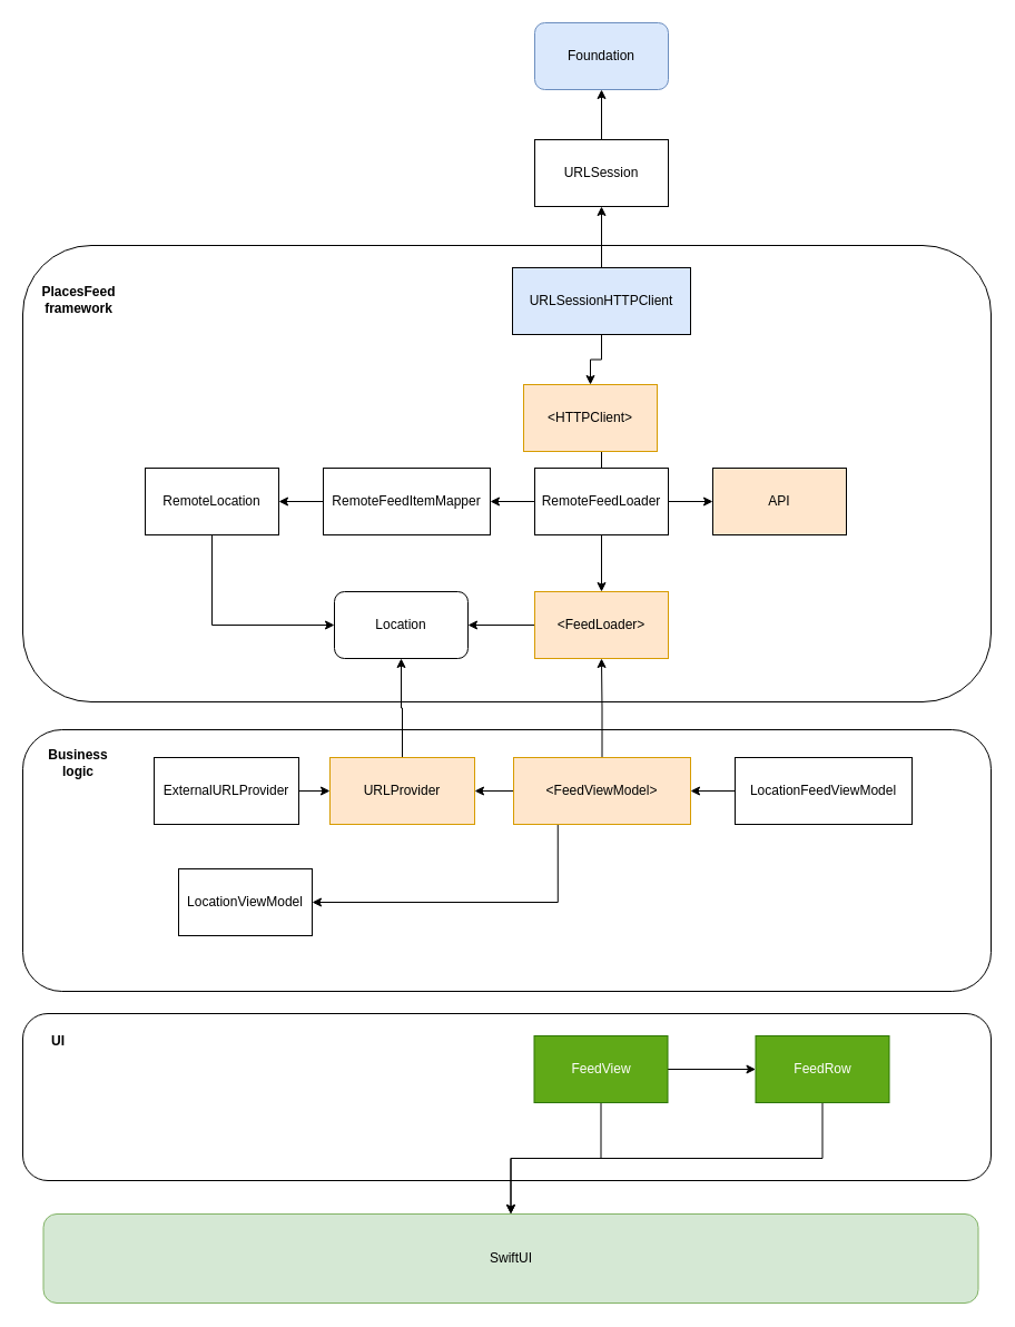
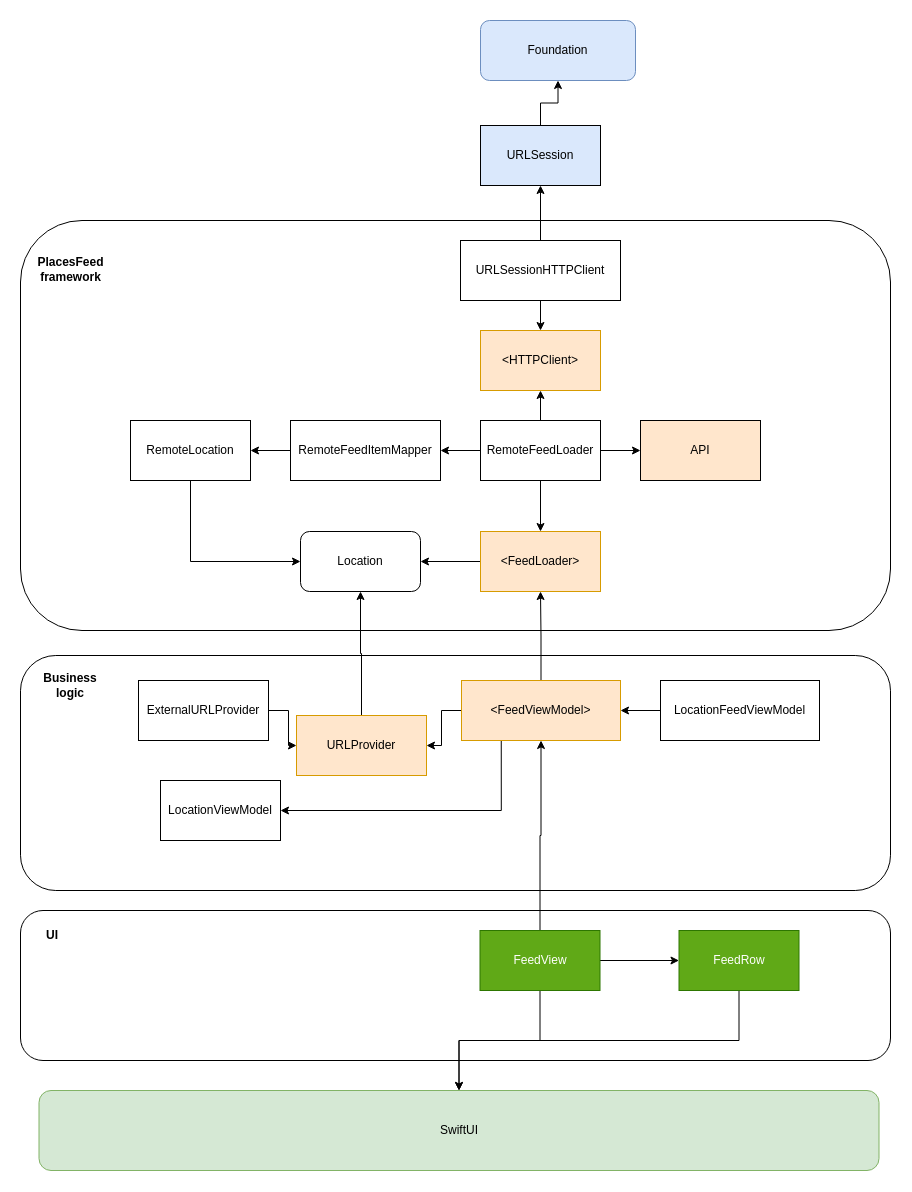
  <mxCell id="0" />
  <mxCell id="1" parent="0" />
  <mxCell id="2" value="" style="rounded=1;whiteSpace=wrap;html=1;" vertex="1" parent="1"><mxGeometry x="20" y="655" width="870" height="235" as="geometry" /></mxCell>
  <mxCell id="3" value="" style="rounded=1;whiteSpace=wrap;html=1;" vertex="1" parent="1"><mxGeometry x="20" y="910" width="870" height="150" as="geometry" /></mxCell>
  <mxCell id="4" value="" style="group;fontStyle=1" vertex="1" connectable="0" parent="1"><mxGeometry x="20" y="220" width="870" height="410" as="geometry" /></mxCell>
  <mxCell id="5" value="" style="rounded=1;whiteSpace=wrap;html=1;" vertex="1" parent="4"><mxGeometry width="870.0" height="410" as="geometry" /></mxCell>
  <mxCell id="6" value="PlacesFeed framework" style="text;html=1;strokeColor=none;fillColor=none;align=center;verticalAlign=middle;whiteSpace=wrap;rounded=0;fontStyle=1" vertex="1" parent="4"><mxGeometry x="20.471" y="27.797" width="61.412" height="41.695" as="geometry" /></mxCell>
  <mxCell id="7" value="" style="edgeStyle=orthogonalEdgeStyle;rounded=0;orthogonalLoop=1;jettySize=auto;html=1;" edge="1" parent="1" source="8" target="9"><mxGeometry relative="1" as="geometry" /></mxCell>
  <mxCell id="8" value="&amp;lt;FeedLoader&amp;gt;" style="rounded=0;whiteSpace=wrap;html=1;fillColor=#ffe6cc;strokeColor=#d79b00;" vertex="1" parent="1"><mxGeometry x="480" y="531" width="120" height="60" as="geometry" /></mxCell>
  <mxCell id="9" value="Location" style="whiteSpace=wrap;html=1;rounded=1;" vertex="1" parent="1"><mxGeometry x="300" y="531" width="120" height="60" as="geometry" /></mxCell>
  <mxCell id="10" value="" style="edgeStyle=orthogonalEdgeStyle;rounded=0;orthogonalLoop=1;jettySize=auto;html=1;" edge="1" parent="1" source="14" target="8"><mxGeometry relative="1" as="geometry" /></mxCell>
  <mxCell id="11" value="" style="edgeStyle=orthogonalEdgeStyle;rounded=0;orthogonalLoop=1;jettySize=auto;html=1;" edge="1" parent="1" source="14" target="15"><mxGeometry relative="1" as="geometry" /></mxCell>
  <mxCell id="12" value="" style="edgeStyle=orthogonalEdgeStyle;rounded=0;orthogonalLoop=1;jettySize=auto;html=1;" edge="1" parent="1" source="14" target="24"><mxGeometry relative="1" as="geometry" /></mxCell>
  <mxCell id="13" value="" style="edgeStyle=orthogonalEdgeStyle;rounded=0;orthogonalLoop=1;jettySize=auto;html=1;" edge="1" parent="1" source="14" target="25"><mxGeometry relative="1" as="geometry" /></mxCell>
  <mxCell id="14" value="RemoteFeedLoader" style="rounded=0;whiteSpace=wrap;html=1;" vertex="1" parent="1"><mxGeometry x="480" y="420" width="120" height="60" as="geometry" /></mxCell>
- <mxCell id="15" value="&amp;lt;HTTPClient&amp;gt;" style="rounded=0;whiteSpace=wrap;html=1;fillColor=#ffe6cc;strokeColor=#d79b00;" vertex="1" parent="1"><mxGeometry x="470" y="345" width="120" height="60" as="geometry" /></mxCell>
+ <mxCell id="15" value="&amp;lt;HTTPClient&amp;gt;" style="rounded=0;whiteSpace=wrap;html=1;fillColor=#ffe6cc;strokeColor=#d79b00;" vertex="1" parent="1"><mxGeometry x="480" y="330" width="120" height="60" as="geometry" /></mxCell>
  <mxCell id="16" value="" style="edgeStyle=orthogonalEdgeStyle;rounded=0;orthogonalLoop=1;jettySize=auto;html=1;" edge="1" parent="1" source="18" target="15"><mxGeometry relative="1" as="geometry" /></mxCell>
  <mxCell id="17" value="" style="edgeStyle=orthogonalEdgeStyle;rounded=0;orthogonalLoop=1;jettySize=auto;html=1;" edge="1" parent="1" source="18" target="20"><mxGeometry relative="1" as="geometry" /></mxCell>
- <mxCell id="18" value="URLSessionHTTPClient" style="rounded=0;whiteSpace=wrap;html=1;fillColor=#dae8fc;" vertex="1" parent="1"><mxGeometry x="460" y="240" width="160" height="60" as="geometry" /></mxCell>
+ <mxCell id="18" value="URLSessionHTTPClient" style="rounded=0;whiteSpace=wrap;html=1;" vertex="1" parent="1"><mxGeometry x="460" y="240" width="160" height="60" as="geometry" /></mxCell>
  <mxCell id="19" value="" style="edgeStyle=orthogonalEdgeStyle;rounded=0;orthogonalLoop=1;jettySize=auto;html=1;" edge="1" parent="1" source="20" target="31"><mxGeometry relative="1" as="geometry" /></mxCell>
- <mxCell id="20" value="URLSession" style="rounded=0;whiteSpace=wrap;html=1;" vertex="1" parent="1"><mxGeometry x="480" y="125" width="120" height="60" as="geometry" /></mxCell>
+ <mxCell id="20" value="URLSession" style="rounded=0;whiteSpace=wrap;html=1;fillColor=#dae8fc;" vertex="1" parent="1"><mxGeometry x="480" y="125" width="120" height="60" as="geometry" /></mxCell>
  <mxCell id="21" style="edgeStyle=orthogonalEdgeStyle;rounded=0;orthogonalLoop=1;jettySize=auto;html=1;entryX=0;entryY=0.5;entryDx=0;entryDy=0;exitX=0.5;exitY=1;exitDx=0;exitDy=0;" edge="1" parent="1" source="22" target="9"><mxGeometry relative="1" as="geometry" /></mxCell>
  <mxCell id="22" value="RemoteLocation" style="rounded=0;whiteSpace=wrap;html=1;" vertex="1" parent="1"><mxGeometry x="130" y="420" width="120" height="60" as="geometry" /></mxCell>
  <mxCell id="23" value="" style="edgeStyle=orthogonalEdgeStyle;rounded=0;orthogonalLoop=1;jettySize=auto;html=1;" edge="1" parent="1" source="24" target="22"><mxGeometry relative="1" as="geometry" /></mxCell>
  <mxCell id="24" value="RemoteFeedItemMapper" style="rounded=0;whiteSpace=wrap;html=1;" vertex="1" parent="1"><mxGeometry x="290" y="420" width="150" height="60" as="geometry" /></mxCell>
  <mxCell id="25" value="API" style="rounded=0;whiteSpace=wrap;html=1;fillColor=#ffe6cc;" vertex="1" parent="1"><mxGeometry x="640" y="420" width="120" height="60" as="geometry" /></mxCell>
  <mxCell id="26" value="" style="edgeStyle=orthogonalEdgeStyle;rounded=0;orthogonalLoop=1;jettySize=auto;html=1;" edge="1" parent="1" source="29" target="38"><mxGeometry relative="1" as="geometry" /></mxCell>
  <mxCell id="27" value="" style="edgeStyle=orthogonalEdgeStyle;rounded=0;orthogonalLoop=1;jettySize=auto;html=1;" edge="1" parent="1" source="29" target="30"><mxGeometry relative="1" as="geometry" /></mxCell>
+ <mxCell id="28" style="edgeStyle=orthogonalEdgeStyle;rounded=0;orthogonalLoop=1;jettySize=auto;html=1;entryX=0.5;entryY=1;entryDx=0;entryDy=0;" edge="1" parent="1" source="29" target="35"><mxGeometry relative="1" as="geometry" /></mxCell>
  <mxCell id="29" value="FeedView" style="rounded=0;whiteSpace=wrap;html=1;fillColor=#60a917;fontColor=#ffffff;strokeColor=#2D7600;" vertex="1" parent="1"><mxGeometry x="479.5" y="930" width="120" height="60" as="geometry" /></mxCell>
  <mxCell id="30" value="SwiftUI" style="rounded=1;whiteSpace=wrap;html=1;fillColor=#d5e8d4;strokeColor=#82b366;" vertex="1" parent="1"><mxGeometry x="38.5" y="1090" width="840" height="80" as="geometry" /></mxCell>
- <mxCell id="31" value="Foundation" style="rounded=1;whiteSpace=wrap;html=1;fillColor=#dae8fc;strokeColor=#6c8ebf;" vertex="1" parent="1"><mxGeometry x="480" y="20" width="120" height="60" as="geometry" /></mxCell>
+ <mxCell id="31" value="Foundation" style="rounded=1;whiteSpace=wrap;html=1;fillColor=#dae8fc;strokeColor=#6c8ebf;" vertex="1" parent="1"><mxGeometry x="480" y="20" width="155" height="60" as="geometry" /></mxCell>
  <mxCell id="32" value="" style="edgeStyle=orthogonalEdgeStyle;rounded=0;orthogonalLoop=1;jettySize=auto;html=1;" edge="1" parent="1" source="35" target="42"><mxGeometry relative="1" as="geometry" /></mxCell>
  <mxCell id="33" value="" style="edgeStyle=orthogonalEdgeStyle;rounded=0;orthogonalLoop=1;jettySize=auto;html=1;" edge="1" parent="1" source="35" target="8"><mxGeometry relative="1" as="geometry" /></mxCell>
  <mxCell id="34" style="edgeStyle=orthogonalEdgeStyle;rounded=0;orthogonalLoop=1;jettySize=auto;html=1;exitX=0.25;exitY=1;exitDx=0;exitDy=0;entryX=1;entryY=0.5;entryDx=0;entryDy=0;" edge="1" parent="1" source="35" target="36"><mxGeometry relative="1" as="geometry" /></mxCell>
  <mxCell id="35" value="&amp;lt;FeedViewModel&amp;gt;" style="rounded=0;whiteSpace=wrap;html=1;fillColor=#ffe6cc;strokeColor=#d79b00;" vertex="1" parent="1"><mxGeometry x="461" y="680" width="159" height="60" as="geometry" /></mxCell>
  <mxCell id="36" value="LocationViewModel" style="rounded=0;whiteSpace=wrap;html=1;" vertex="1" parent="1"><mxGeometry x="160" y="780" width="120" height="60" as="geometry" /></mxCell>
  <mxCell id="37" value="" style="edgeStyle=orthogonalEdgeStyle;rounded=0;orthogonalLoop=1;jettySize=auto;html=1;" edge="1" parent="1" source="38" target="30"><mxGeometry relative="1" as="geometry" /></mxCell>
  <mxCell id="38" value="FeedRow" style="rounded=0;whiteSpace=wrap;html=1;fillColor=#60a917;fontColor=#ffffff;strokeColor=#2D7600;" vertex="1" parent="1"><mxGeometry x="678.5" y="930" width="120" height="60" as="geometry" /></mxCell>
  <mxCell id="39" value="" style="edgeStyle=orthogonalEdgeStyle;rounded=0;orthogonalLoop=1;jettySize=auto;html=1;" edge="1" parent="1" source="40" target="42"><mxGeometry relative="1" as="geometry" /></mxCell>
  <mxCell id="40" value="ExternalURLProvider" style="rounded=0;whiteSpace=wrap;html=1;" vertex="1" parent="1"><mxGeometry x="138" y="680" width="130" height="60" as="geometry" /></mxCell>
  <mxCell id="41" style="edgeStyle=orthogonalEdgeStyle;rounded=0;orthogonalLoop=1;jettySize=auto;html=1;entryX=0.5;entryY=1;entryDx=0;entryDy=0;" edge="1" parent="1" source="42" target="9"><mxGeometry relative="1" as="geometry" /></mxCell>
- <mxCell id="42" value="URLProvider" style="rounded=0;whiteSpace=wrap;html=1;fillColor=#ffe6cc;strokeColor=#d79b00;" vertex="1" parent="1"><mxGeometry x="296" y="680" width="130" height="60" as="geometry" /></mxCell>
+ <mxCell id="42" value="URLProvider" style="rounded=0;whiteSpace=wrap;html=1;fillColor=#ffe6cc;strokeColor=#d79b00;" vertex="1" parent="1"><mxGeometry x="296" y="715" width="130" height="60" as="geometry" /></mxCell>
  <mxCell id="43" value="UI" style="text;html=1;strokeColor=none;fillColor=none;align=center;verticalAlign=middle;whiteSpace=wrap;rounded=0;fontStyle=1" vertex="1" parent="1"><mxGeometry x="21.5" y="920" width="60" height="30" as="geometry" /></mxCell>
  <mxCell id="44" value="Business logic" style="text;html=1;strokeColor=none;fillColor=none;align=center;verticalAlign=middle;whiteSpace=wrap;rounded=0;fontStyle=1" vertex="1" parent="1"><mxGeometry x="40" y="670" width="60" height="30" as="geometry" /></mxCell>
  <mxCell id="45" value="" style="edgeStyle=orthogonalEdgeStyle;rounded=0;orthogonalLoop=1;jettySize=auto;html=1;" edge="1" parent="1" source="46" target="35"><mxGeometry relative="1" as="geometry" /></mxCell>
  <mxCell id="46" value="LocationFeedViewModel" style="rounded=0;whiteSpace=wrap;html=1;" vertex="1" parent="1"><mxGeometry x="660" y="680" width="159" height="60" as="geometry" /></mxCell>
